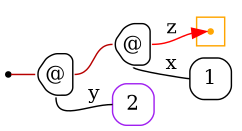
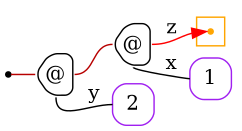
  digraph {
    labeldistance=0
    nodesep=.175
    rankdir=LR
    ranksep=.175
    node [color="#000000" fixedsize=true orientation=90 shape=point style=rounded]
    edge [arrowhead=none arrowtail=none headport=w tailport=e]
    ndcluster_nd52 [color=orange style=""]
    nd1 [color="" orientation="" style=""]
    n3 [height=.4 label="@" shape=house width=.4]
-   n4 [height=.4 label=1 shape=square width=.4]
+   n4 [color=purple height=.4 label=1 shape=square width=.4]
    n5 [color=purple height=.4 label=2 shape=square width=.4]
    n6 [height=.4 label="@" shape=house width=.4]
    subgraph cluster_1 {
      color=orange
      style=fill
      ndcluster_nd52
    }
    nd1 -> n3 [color="#b70000"]
    n3 -> n5 [label=y tailport=s]
    n3 -> n6 [color="#b70000"]
    n6 -> ndcluster_nd52 [arrowhead=normal color=red label=z]
    n6 -> n4 [label=x tailport=s]
  }
